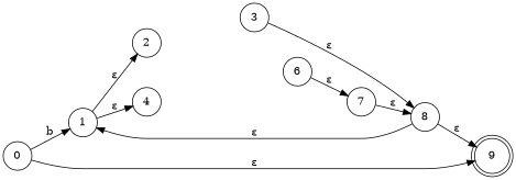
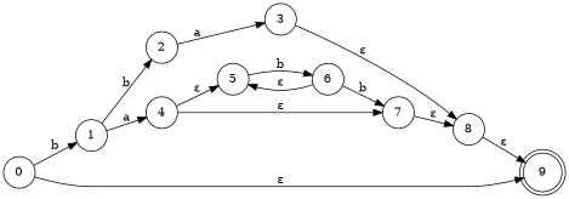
  digraph {
    rankdir=LR
    node [shape=circle]
    0
    1
    9 [shape=doublecircle]
    2
    4
    3
+   5
    7
    8
    6
    0 -> 1 [label=b]
    0 -> 9 [label="ε"]
-   1 -> 2 [label="ε"]
-   1 -> 4 [label="ε"]
+   1 -> 2 [label=b]
+   1 -> 4 [label=a]
+   2 -> 3 [label=a]
+   4 -> 5 [label="ε"]
+   4 -> 7 [label="ε"]
    3 -> 8 [label="ε"]
+   5 -> 6 [label=b]
    7 -> 8 [label="ε"]
-   8 -> 1 [label="ε"]
    8 -> 9 [label="ε"]
-   6 -> 7 [label="ε"]
+   6 -> 5 [label="ε"]
+   6 -> 7 [label=b]
  }
